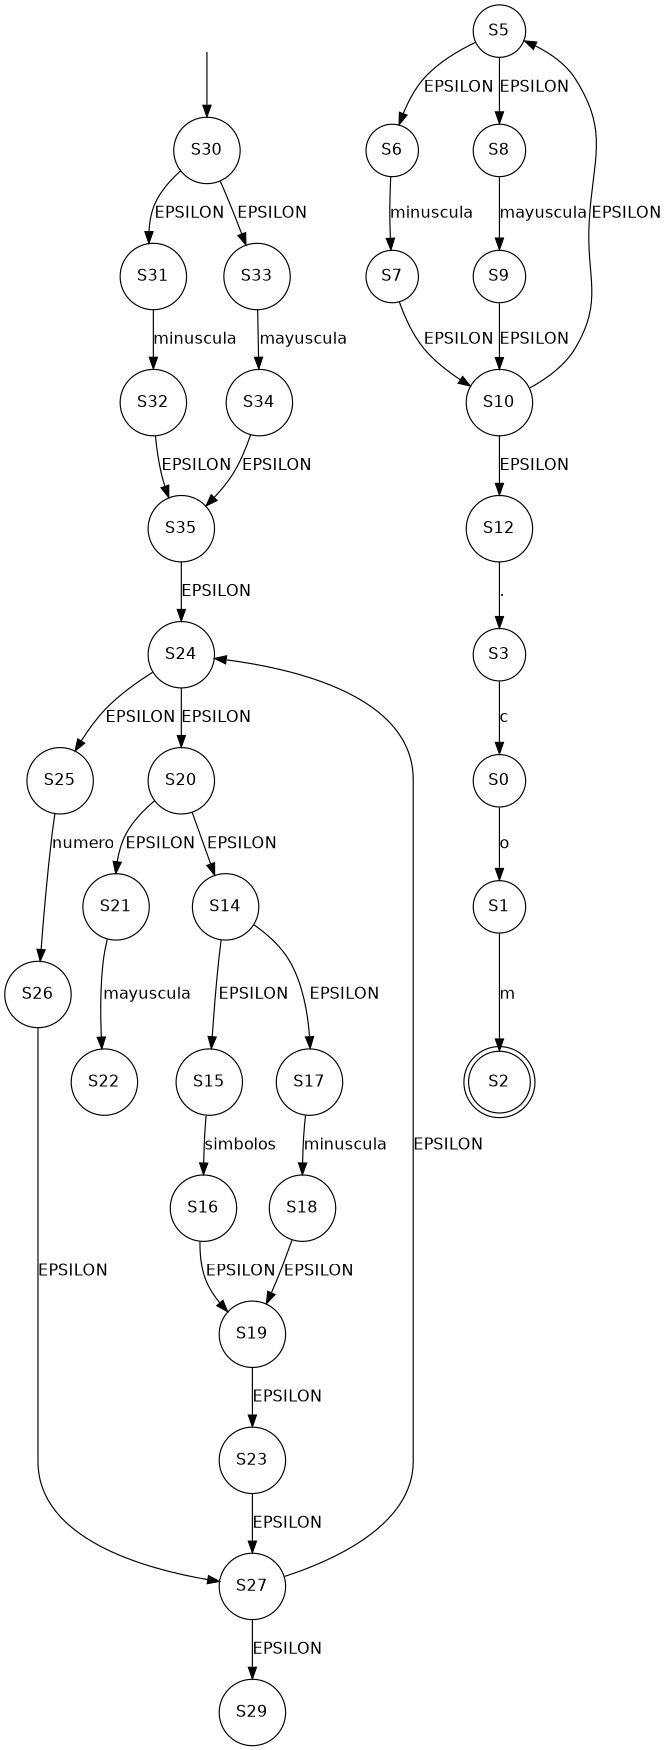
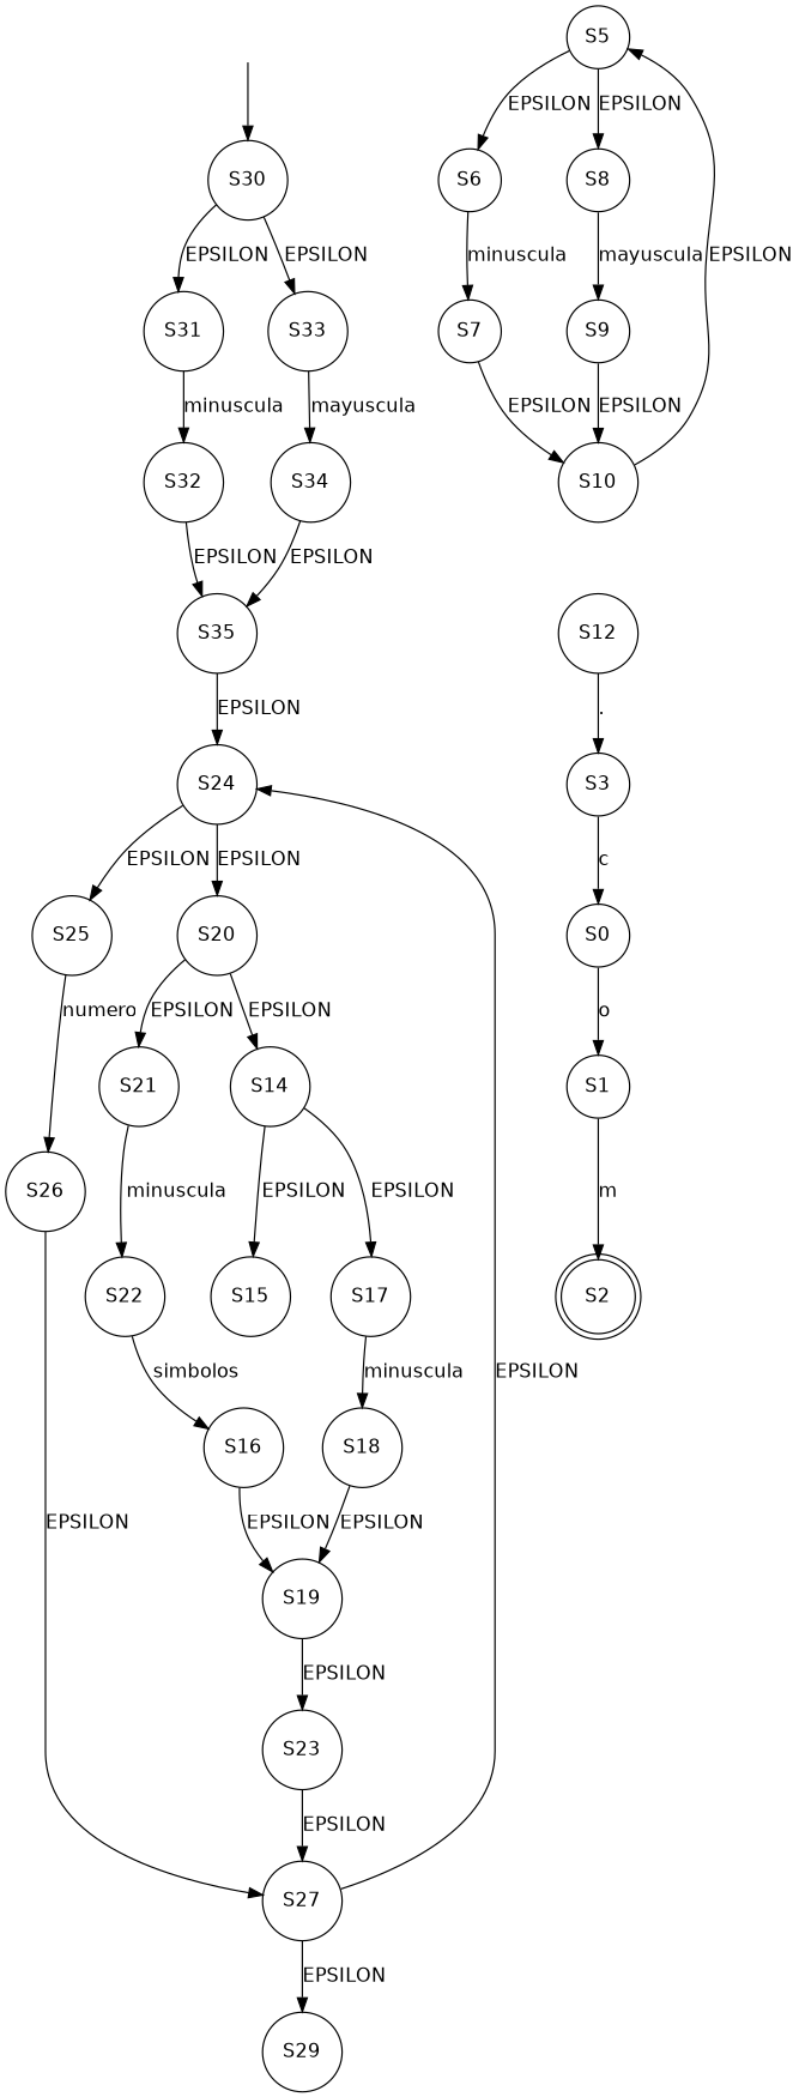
  digraph {
    fontname="DejaVu Sans"
    rankdir=TB
    node [fontname="DejaVu Sans" shape=circle]
    edge [fontname="DejaVu Sans"]
    n1 [color=white fontcolor=white label=flecha shape=""]
    n2 [label=S30]
    n3 [label=S31]
    n4 [label=S33]
    n5 [label=S32]
    n6 [label=S34]
    n7 [label=S35]
    n8 [label=S24]
    n9 [label=S25]
    n10 [label=S20]
    n11 [label=S29]
    n12 [label=S26]
    n13 [label=S21]
    n14 [label=S14]
    n15 [label=S27]
    n16 [label=S22]
    n17 [label=S15]
    n18 [label=S17]
    n19 [label=S23]
    n20 [label=S16]
    n21 [label=S18]
    n22 [label=S19]
    n23 [label=S5]
    n24 [label=S6]
    n25 [label=S8]
    n26 [label=S12]
    n27 [label=S3]
    n28 [label=S0]
    n29 [label=S7]
    n30 [label=S9]
    n31 [label=S10]
    n32 [label=S1]
    n33 [label=S2 shape=doublecircle]
    n1 -> n2
    n2 -> n3 [label=EPSILON]
    n2 -> n4 [label=EPSILON]
    n3 -> n5 [label=minuscula]
    n4 -> n6 [label=mayuscula]
    n5 -> n7 [label=EPSILON]
    n6 -> n7 [label=EPSILON]
    n7 -> n8 [label=EPSILON]
    n8 -> n9 [label=EPSILON]
    n8 -> n10 [label=EPSILON]
    n9 -> n12 [label=numero]
    n10 -> n13 [label=EPSILON]
    n10 -> n14 [label=EPSILON]
    n12 -> n15 [label=EPSILON]
-   n13 -> n16 [label=mayuscula]
+   n13 -> n16 [label=minuscula]
    n14 -> n17 [label=EPSILON]
    n14 -> n18 [label=EPSILON]
    n15 -> n8 [label=EPSILON]
    n15 -> n11 [label=EPSILON]
-   n17 -> n20 [label=simbolos]
+   n16 -> n20 [label=simbolos]
    n18 -> n21 [label=minuscula]
    n19 -> n15 [label=EPSILON]
    n20 -> n22 [label=EPSILON]
    n21 -> n22 [label=EPSILON]
    n22 -> n19 [label=EPSILON]
    n23 -> n24 [label=EPSILON]
    n23 -> n25 [label=EPSILON]
    n24 -> n29 [label=minuscula]
    n25 -> n30 [label=mayuscula]
    n26 -> n27 [label="."]
    n27 -> n28 [label=c]
    n28 -> n32 [label=o]
    n29 -> n31 [label=EPSILON]
    n30 -> n31 [label=EPSILON]
    n31 -> n23 [label=EPSILON]
-   n31 -> n26 [label=EPSILON]
    n32 -> n33 [label=m]
  }
